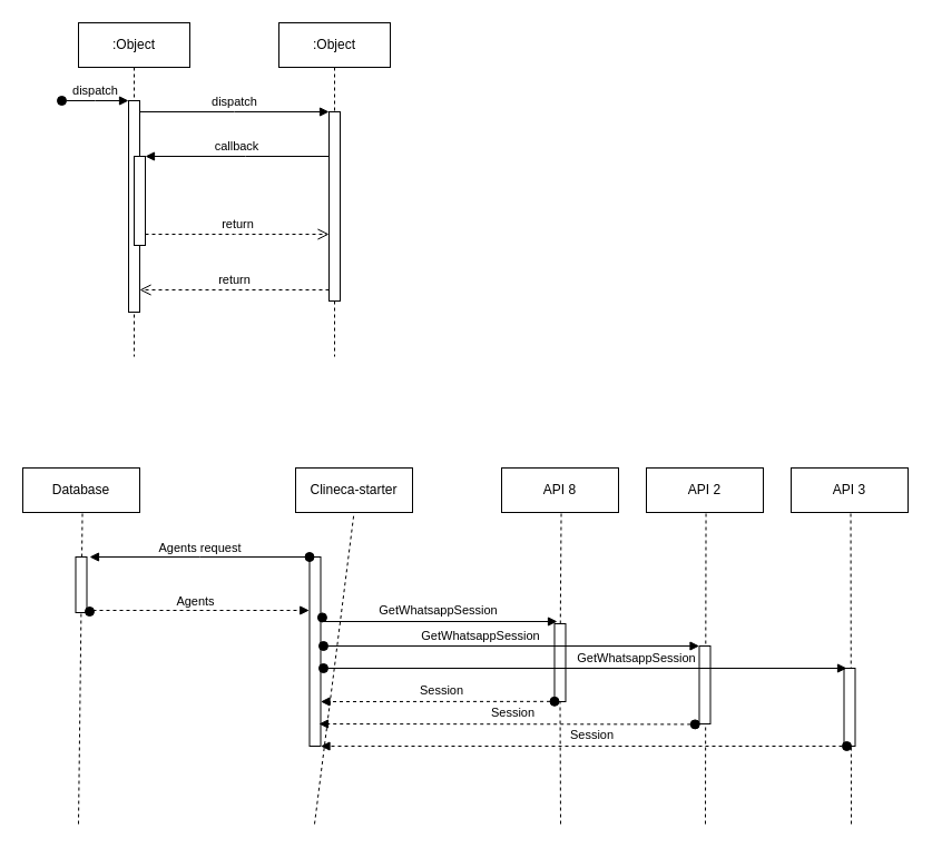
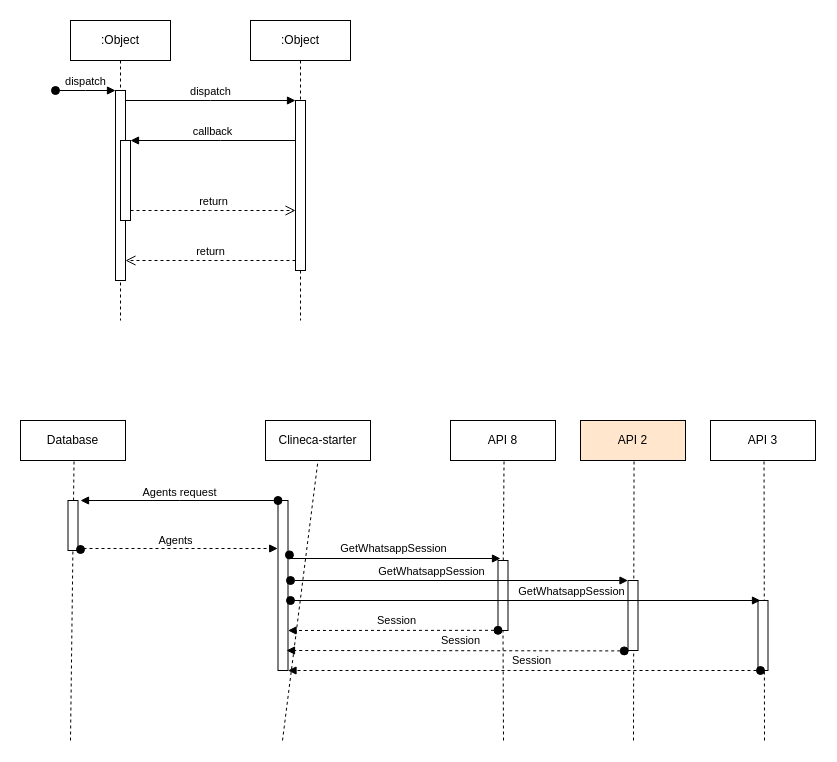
  <mxCell id="0" />
  <mxCell id="1" parent="0" />
  <mxCell id="2" value=":Object" style="shape=umlLifeline;perimeter=lifelinePerimeter;whiteSpace=wrap;html=1;container=0;dropTarget=0;collapsible=0;recursiveResize=0;outlineConnect=0;portConstraint=eastwest;newEdgeStyle={&quot;edgeStyle&quot;:&quot;elbowEdgeStyle&quot;,&quot;elbow&quot;:&quot;vertical&quot;,&quot;curved&quot;:0,&quot;rounded&quot;:0};" parent="1" vertex="1"><mxGeometry x="70" y="20" width="100" height="300" as="geometry" /></mxCell>
  <mxCell id="3" value="" style="html=1;points=[];perimeter=orthogonalPerimeter;outlineConnect=0;targetShapes=umlLifeline;portConstraint=eastwest;newEdgeStyle={&quot;edgeStyle&quot;:&quot;elbowEdgeStyle&quot;,&quot;elbow&quot;:&quot;vertical&quot;,&quot;curved&quot;:0,&quot;rounded&quot;:0};" parent="2" vertex="1"><mxGeometry x="45" y="70" width="10" height="190" as="geometry" /></mxCell>
  <mxCell id="4" value="dispatch" style="html=1;verticalAlign=bottom;startArrow=oval;endArrow=block;startSize=8;edgeStyle=elbowEdgeStyle;elbow=vertical;curved=0;rounded=0;" parent="2" target="3" edge="1"><mxGeometry relative="1" as="geometry"><mxPoint x="-15" y="70" as="sourcePoint" /></mxGeometry></mxCell>
  <mxCell id="5" value="" style="html=1;points=[];perimeter=orthogonalPerimeter;outlineConnect=0;targetShapes=umlLifeline;portConstraint=eastwest;newEdgeStyle={&quot;edgeStyle&quot;:&quot;elbowEdgeStyle&quot;,&quot;elbow&quot;:&quot;vertical&quot;,&quot;curved&quot;:0,&quot;rounded&quot;:0};" parent="2" vertex="1"><mxGeometry x="50" y="120" width="10" height="80" as="geometry" /></mxCell>
  <mxCell id="6" value=":Object" style="shape=umlLifeline;perimeter=lifelinePerimeter;whiteSpace=wrap;html=1;container=0;dropTarget=0;collapsible=0;recursiveResize=0;outlineConnect=0;portConstraint=eastwest;newEdgeStyle={&quot;edgeStyle&quot;:&quot;elbowEdgeStyle&quot;,&quot;elbow&quot;:&quot;vertical&quot;,&quot;curved&quot;:0,&quot;rounded&quot;:0};" parent="1" vertex="1"><mxGeometry x="250" y="20" width="100" height="300" as="geometry" /></mxCell>
  <mxCell id="7" value="" style="html=1;points=[];perimeter=orthogonalPerimeter;outlineConnect=0;targetShapes=umlLifeline;portConstraint=eastwest;newEdgeStyle={&quot;edgeStyle&quot;:&quot;elbowEdgeStyle&quot;,&quot;elbow&quot;:&quot;vertical&quot;,&quot;curved&quot;:0,&quot;rounded&quot;:0};" parent="6" vertex="1"><mxGeometry x="45" y="80" width="10" height="170" as="geometry" /></mxCell>
  <mxCell id="8" value="dispatch" style="html=1;verticalAlign=bottom;endArrow=block;edgeStyle=elbowEdgeStyle;elbow=vertical;curved=0;rounded=0;" parent="1" source="3" target="7" edge="1"><mxGeometry relative="1" as="geometry"><mxPoint x="225" y="110" as="sourcePoint" /><Array as="points"><mxPoint x="210" y="100" /></Array></mxGeometry></mxCell>
  <mxCell id="9" value="return" style="html=1;verticalAlign=bottom;endArrow=open;dashed=1;endSize=8;edgeStyle=elbowEdgeStyle;elbow=vertical;curved=0;rounded=0;" parent="1" source="7" target="3" edge="1"><mxGeometry relative="1" as="geometry"><mxPoint x="225" y="185" as="targetPoint" /><Array as="points"><mxPoint x="220" y="260" /></Array></mxGeometry></mxCell>
  <mxCell id="10" value="callback" style="html=1;verticalAlign=bottom;endArrow=block;edgeStyle=elbowEdgeStyle;elbow=vertical;curved=0;rounded=0;" parent="1" source="7" target="5" edge="1"><mxGeometry relative="1" as="geometry"><mxPoint x="205" y="140" as="sourcePoint" /><Array as="points"><mxPoint x="220" y="140" /></Array></mxGeometry></mxCell>
  <mxCell id="11" value="return" style="html=1;verticalAlign=bottom;endArrow=open;dashed=1;endSize=8;edgeStyle=elbowEdgeStyle;elbow=vertical;curved=0;rounded=0;" parent="1" source="5" target="7" edge="1"><mxGeometry relative="1" as="geometry"><mxPoint x="205" y="215" as="targetPoint" /><Array as="points"><mxPoint x="210" y="210" /></Array></mxGeometry></mxCell>
  <mxCell id="12" value="Database" style="rounded=0;whiteSpace=wrap;html=1;" parent="1" vertex="1"><mxGeometry x="20" y="420" width="105" height="40" as="geometry" /></mxCell>
  <mxCell id="13" value="Clineca-starter" style="rounded=0;whiteSpace=wrap;html=1;" parent="1" vertex="1"><mxGeometry x="265" y="420" width="105" height="40" as="geometry" /></mxCell>
  <mxCell id="14" value="" style="endArrow=none;dashed=1;html=1;rounded=0;entryX=0.5;entryY=1;entryDx=0;entryDy=0;" parent="1" target="13" edge="1"><mxGeometry width="50" height="50" relative="1" as="geometry"><mxPoint x="282" y="740" as="sourcePoint" /><mxPoint x="310" y="505" as="targetPoint" /></mxGeometry></mxCell>
  <mxCell id="15" value="" style="endArrow=none;dashed=1;html=1;rounded=0;entryX=0.5;entryY=1;entryDx=0;entryDy=0;" parent="1" edge="1"><mxGeometry width="50" height="50" relative="1" as="geometry"><mxPoint x="70" y="740" as="sourcePoint" /><mxPoint x="73.54" y="460" as="targetPoint" /></mxGeometry></mxCell>
  <mxCell id="16" value="" style="rounded=0;whiteSpace=wrap;html=1;" parent="1" vertex="1"><mxGeometry x="67.5" y="500" width="10" height="50" as="geometry" /></mxCell>
  <mxCell id="17" value="" style="rounded=0;whiteSpace=wrap;html=1;" parent="1" vertex="1"><mxGeometry x="277.5" y="500" width="10" height="170" as="geometry" /></mxCell>
  <mxCell id="18" value="API 8" style="rounded=0;whiteSpace=wrap;html=1;" parent="1" vertex="1"><mxGeometry x="450" y="420" width="105" height="40" as="geometry" /></mxCell>
- <mxCell id="19" value="API 2" style="rounded=0;whiteSpace=wrap;html=1;" parent="1" vertex="1"><mxGeometry x="580" y="420" width="105" height="40" as="geometry" /></mxCell>
+ <mxCell id="19" value="API 2" style="rounded=0;whiteSpace=wrap;html=1;fillColor=#ffe6cc;" parent="1" vertex="1"><mxGeometry x="580" y="420" width="105" height="40" as="geometry" /></mxCell>
  <mxCell id="20" value="API 3" style="rounded=0;whiteSpace=wrap;html=1;" parent="1" vertex="1"><mxGeometry x="710" y="420" width="105" height="40" as="geometry" /></mxCell>
  <mxCell id="21" value="Agents" style="html=1;verticalAlign=bottom;startArrow=oval;endArrow=block;startSize=8;edgeStyle=elbowEdgeStyle;elbow=vertical;curved=0;rounded=0;dashed=1;entryX=-0.029;entryY=0.282;entryDx=0;entryDy=0;entryPerimeter=0;" parent="1" target="17" edge="1"><mxGeometry x="-0.032" y="-1" relative="1" as="geometry"><mxPoint x="80" y="549" as="sourcePoint" /><mxPoint x="270" y="549" as="targetPoint" /><mxPoint as="offset" /></mxGeometry></mxCell>
  <mxCell id="22" value="" style="endArrow=none;dashed=1;html=1;rounded=0;entryX=0.5;entryY=1;entryDx=0;entryDy=0;" parent="1" source="26" edge="1"><mxGeometry width="50" height="50" relative="1" as="geometry"><mxPoint x="501.46" y="730" as="sourcePoint" /><mxPoint x="503.54" y="460" as="targetPoint" /></mxGeometry></mxCell>
  <mxCell id="23" value="" style="endArrow=none;dashed=1;html=1;rounded=0;entryX=0.5;entryY=1;entryDx=0;entryDy=0;" parent="1" edge="1"><mxGeometry width="50" height="50" relative="1" as="geometry"><mxPoint x="633" y="740" as="sourcePoint" /><mxPoint x="633.54" y="460" as="targetPoint" /></mxGeometry></mxCell>
  <mxCell id="24" value="" style="endArrow=none;dashed=1;html=1;rounded=0;entryX=0.5;entryY=1;entryDx=0;entryDy=0;" parent="1" edge="1"><mxGeometry width="50" height="50" relative="1" as="geometry"><mxPoint x="764" y="740" as="sourcePoint" /><mxPoint x="763.54" y="460" as="targetPoint" /></mxGeometry></mxCell>
  <mxCell id="25" value="" style="endArrow=none;dashed=1;html=1;rounded=0;entryX=0.5;entryY=1;entryDx=0;entryDy=0;" parent="1" target="26" edge="1"><mxGeometry width="50" height="50" relative="1" as="geometry"><mxPoint x="503" y="740" as="sourcePoint" /><mxPoint x="503.54" y="460" as="targetPoint" /></mxGeometry></mxCell>
  <mxCell id="26" value="" style="rounded=0;whiteSpace=wrap;html=1;" parent="1" vertex="1"><mxGeometry x="497.5" y="560" width="10" height="70" as="geometry" /></mxCell>
  <mxCell id="27" value="Agents request" style="html=1;verticalAlign=bottom;startArrow=oval;endArrow=block;startSize=8;edgeStyle=elbowEdgeStyle;elbow=vertical;curved=0;rounded=0;exitX=0;exitY=0;exitDx=0;exitDy=0;" parent="1" source="17" edge="1"><mxGeometry x="0.005" y="1" relative="1" as="geometry"><mxPoint x="170" y="500" as="sourcePoint" /><mxPoint x="80" y="500" as="targetPoint" /><mxPoint as="offset" /></mxGeometry></mxCell>
  <mxCell id="28" value="" style="rounded=0;whiteSpace=wrap;html=1;" parent="1" vertex="1"><mxGeometry x="627.5" y="580" width="10" height="70" as="geometry" /></mxCell>
  <mxCell id="29" value="" style="rounded=0;whiteSpace=wrap;html=1;" parent="1" vertex="1"><mxGeometry x="757.5" y="600" width="10" height="70" as="geometry" /></mxCell>
  <mxCell id="30" value="GetWhatsappSession" style="html=1;verticalAlign=bottom;startArrow=oval;endArrow=block;startSize=8;edgeStyle=elbowEdgeStyle;elbow=vertical;curved=0;rounded=0;exitX=1.143;exitY=0.32;exitDx=0;exitDy=0;exitPerimeter=0;" parent="1" source="17" edge="1"><mxGeometry x="0.005" y="1" relative="1" as="geometry"><mxPoint x="399" y="600" as="sourcePoint" /><mxPoint x="500" y="558" as="targetPoint" /><mxPoint as="offset" /><Array as="points"><mxPoint x="350" y="558" /></Array></mxGeometry></mxCell>
  <mxCell id="31" value="GetWhatsappSession" style="html=1;verticalAlign=bottom;startArrow=oval;endArrow=block;startSize=8;edgeStyle=elbowEdgeStyle;elbow=vertical;curved=0;rounded=0;entryX=0;entryY=0;entryDx=0;entryDy=0;" parent="1" target="28" edge="1"><mxGeometry x="-0.162" relative="1" as="geometry"><mxPoint x="290" y="580" as="sourcePoint" /><mxPoint x="501.5" y="582" as="targetPoint" /><mxPoint as="offset" /><Array as="points"><mxPoint x="348.5" y="580" /></Array></mxGeometry></mxCell>
  <mxCell id="32" value="GetWhatsappSession" style="html=1;verticalAlign=bottom;startArrow=oval;endArrow=block;startSize=8;edgeStyle=elbowEdgeStyle;elbow=vertical;curved=0;rounded=0;" parent="1" edge="1"><mxGeometry x="0.196" relative="1" as="geometry"><mxPoint x="290" y="600" as="sourcePoint" /><mxPoint x="760" y="600" as="targetPoint" /><mxPoint as="offset" /><Array as="points"><mxPoint x="348.5" y="600" /></Array></mxGeometry></mxCell>
  <mxCell id="33" value="Session" style="html=1;verticalAlign=bottom;startArrow=oval;endArrow=block;startSize=8;edgeStyle=elbowEdgeStyle;elbow=vertical;curved=0;rounded=0;dashed=1;exitX=0;exitY=0.5;exitDx=0;exitDy=0;" parent="1" edge="1"><mxGeometry x="-0.032" y="-1" relative="1" as="geometry"><mxPoint x="497.5" y="629.83" as="sourcePoint" /><mxPoint x="287.5" y="629.83" as="targetPoint" /><mxPoint as="offset" /></mxGeometry></mxCell>
  <mxCell id="34" value="Session" style="html=1;verticalAlign=bottom;startArrow=oval;endArrow=block;startSize=8;edgeStyle=elbowEdgeStyle;elbow=vertical;curved=0;rounded=0;dashed=1;exitX=0.093;exitY=0.704;exitDx=0;exitDy=0;exitPerimeter=0;entryX=1.321;entryY=0.836;entryDx=0;entryDy=0;entryPerimeter=0;" parent="1" edge="1"><mxGeometry x="-0.032" y="-1" relative="1" as="geometry"><mxPoint x="623.72" y="650.4" as="sourcePoint" /><mxPoint x="286" y="650.48" as="targetPoint" /><mxPoint as="offset" /></mxGeometry></mxCell>
  <mxCell id="35" value="Session" style="html=1;verticalAlign=bottom;startArrow=oval;endArrow=block;startSize=8;edgeStyle=elbowEdgeStyle;elbow=vertical;curved=0;rounded=0;dashed=1;" parent="1" edge="1"><mxGeometry x="-0.032" y="-1" relative="1" as="geometry"><mxPoint x="760" y="670" as="sourcePoint" /><mxPoint x="287.5" y="670.14" as="targetPoint" /><mxPoint as="offset" /></mxGeometry></mxCell>
